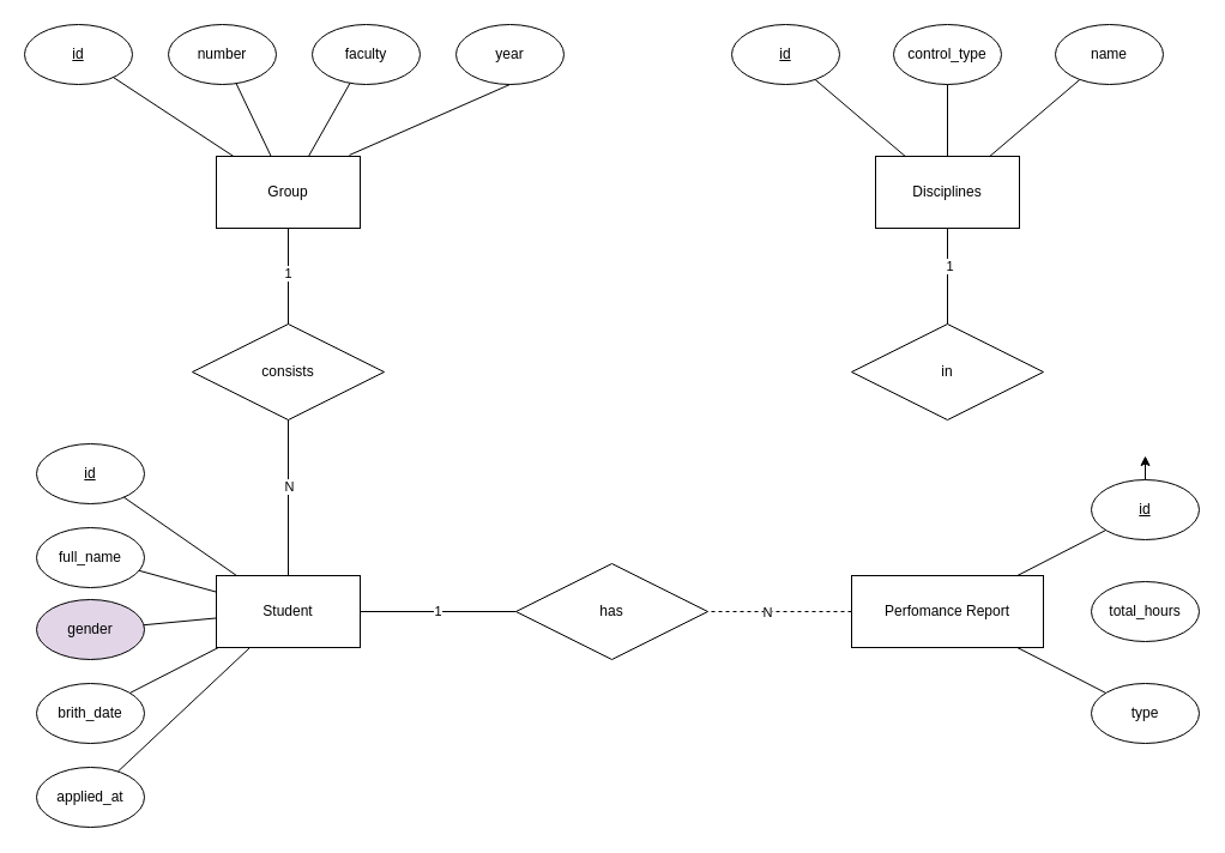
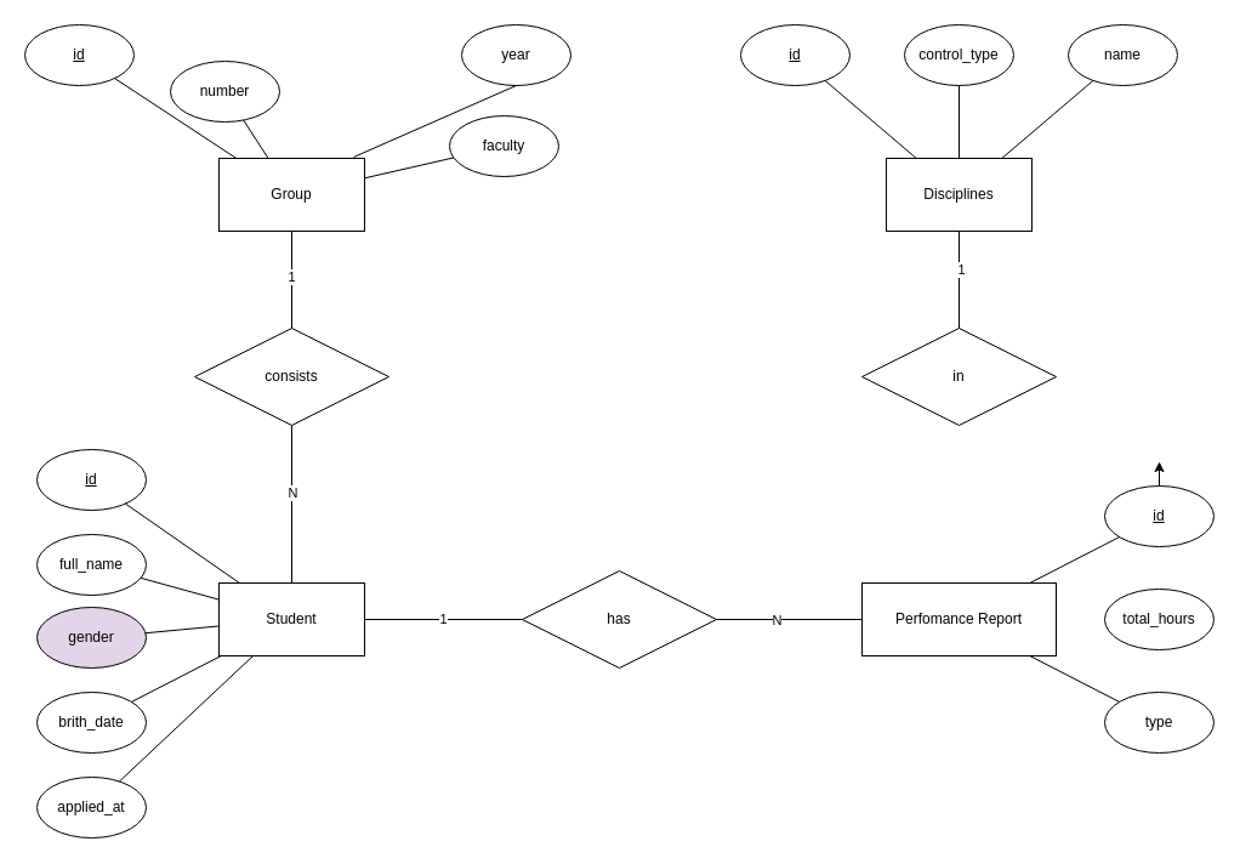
  <mxCell id="0" />
  <mxCell id="1" parent="0" />
  <mxCell id="2" value="Student" style="rounded=0;whiteSpace=wrap;html=1;" vertex="1" parent="1"><mxGeometry x="180" y="480" width="120" height="60" as="geometry" /></mxCell>
  <mxCell id="3" value="Disciplines" style="rounded=0;whiteSpace=wrap;html=1;" vertex="1" parent="1"><mxGeometry x="730" y="130" width="120" height="60" as="geometry" /></mxCell>
  <mxCell id="4" value="Perfomance Report" style="rounded=0;whiteSpace=wrap;html=1;" vertex="1" parent="1"><mxGeometry x="710" y="480" width="160" height="60" as="geometry" /></mxCell>
  <mxCell id="5" value="gender" style="ellipse;whiteSpace=wrap;html=1;fillColor=#e1d5e7;" vertex="1" parent="1"><mxGeometry x="30" y="500" width="90" height="50" as="geometry" /></mxCell>
  <mxCell id="6" value="brith_date" style="ellipse;whiteSpace=wrap;html=1;" vertex="1" parent="1"><mxGeometry x="30" y="570" width="90" height="50" as="geometry" /></mxCell>
  <mxCell id="7" value="applied_at" style="ellipse;whiteSpace=wrap;html=1;" vertex="1" parent="1"><mxGeometry x="30" y="640" width="90" height="50" as="geometry" /></mxCell>
  <mxCell id="8" value="&lt;u&gt;id&lt;/u&gt;" style="ellipse;whiteSpace=wrap;html=1;" vertex="1" parent="1"><mxGeometry x="30" y="370" width="90" height="50" as="geometry" /></mxCell>
  <mxCell id="9" value="" style="endArrow=none;html=1;rounded=0;" edge="1" parent="1" source="8" target="2"><mxGeometry width="50" height="50" relative="1" as="geometry"><mxPoint x="270" y="440" as="sourcePoint" /><mxPoint x="430" y="700" as="targetPoint" /></mxGeometry></mxCell>
  <mxCell id="10" value="" style="endArrow=none;html=1;rounded=0;" edge="1" parent="1" source="5" target="2"><mxGeometry width="50" height="50" relative="1" as="geometry"><mxPoint x="130" y="410" as="sourcePoint" /><mxPoint x="354" y="410" as="targetPoint" /></mxGeometry></mxCell>
  <mxCell id="11" value="" style="endArrow=none;html=1;rounded=0;" edge="1" parent="1" source="6" target="2"><mxGeometry width="50" height="50" relative="1" as="geometry"><mxPoint x="140" y="420" as="sourcePoint" /><mxPoint x="364" y="420" as="targetPoint" /></mxGeometry></mxCell>
  <mxCell id="12" value="" style="endArrow=none;html=1;rounded=0;" edge="1" parent="1" source="7" target="2"><mxGeometry width="50" height="50" relative="1" as="geometry"><mxPoint x="150" y="430" as="sourcePoint" /><mxPoint x="374" y="430" as="targetPoint" /></mxGeometry></mxCell>
  <mxCell id="13" value="name" style="ellipse;whiteSpace=wrap;html=1;" vertex="1" parent="1"><mxGeometry x="880" y="20" width="90" height="50" as="geometry" /></mxCell>
  <mxCell id="14" value="&lt;u&gt;id&lt;/u&gt;" style="ellipse;whiteSpace=wrap;html=1;" vertex="1" parent="1"><mxGeometry x="610" y="20" width="90" height="50" as="geometry" /></mxCell>
  <mxCell id="15" style="edgeStyle=orthogonalEdgeStyle;rounded=0;orthogonalLoop=1;jettySize=auto;html=1;exitX=0.5;exitY=0;exitDx=0;exitDy=0;" edge="1" parent="1" source="16"><mxGeometry relative="1" as="geometry"><mxPoint x="955" y="380" as="targetPoint" /></mxGeometry></mxCell>
  <mxCell id="16" value="&lt;u&gt;id&lt;/u&gt;" style="ellipse;whiteSpace=wrap;html=1;" vertex="1" parent="1"><mxGeometry x="910" y="400" width="90" height="50" as="geometry" /></mxCell>
  <mxCell id="17" value="control_type" style="ellipse;whiteSpace=wrap;html=1;" vertex="1" parent="1"><mxGeometry x="745" y="20" width="90" height="50" as="geometry" /></mxCell>
  <mxCell id="18" value="total_hours" style="ellipse;whiteSpace=wrap;html=1;" vertex="1" parent="1"><mxGeometry x="910" y="485" width="90" height="50" as="geometry" /></mxCell>
  <mxCell id="19" value="type" style="ellipse;whiteSpace=wrap;html=1;" vertex="1" parent="1"><mxGeometry x="910" y="570" width="90" height="50" as="geometry" /></mxCell>
  <mxCell id="20" value="" style="endArrow=none;html=1;rounded=0;" edge="1" parent="1" source="16" target="4"><mxGeometry width="50" height="50" relative="1" as="geometry"><mxPoint x="630" y="250" as="sourcePoint" /><mxPoint x="680" y="200" as="targetPoint" /></mxGeometry></mxCell>
  <mxCell id="21" value="" style="endArrow=none;html=1;rounded=0;entryX=0.5;entryY=0;entryDx=0;entryDy=0;" edge="1" parent="1" source="17" target="3"><mxGeometry width="50" height="50" relative="1" as="geometry"><mxPoint x="450" y="245" as="sourcePoint" /><mxPoint x="494" y="260" as="targetPoint" /></mxGeometry></mxCell>
  <mxCell id="22" value="" style="endArrow=none;html=1;rounded=0;" edge="1" parent="1" source="19" target="4"><mxGeometry width="50" height="50" relative="1" as="geometry"><mxPoint x="470" y="265" as="sourcePoint" /><mxPoint x="550" y="340" as="targetPoint" /></mxGeometry></mxCell>
  <mxCell id="23" value="" style="endArrow=none;html=1;rounded=0;" edge="1" parent="1" source="3" target="14"><mxGeometry width="50" height="50" relative="1" as="geometry"><mxPoint x="230" y="275" as="sourcePoint" /><mxPoint x="274" y="290" as="targetPoint" /></mxGeometry></mxCell>
  <mxCell id="24" value="" style="endArrow=none;html=1;rounded=0;" edge="1" parent="1" source="3" target="13"><mxGeometry width="50" height="50" relative="1" as="geometry"><mxPoint x="580" y="30" as="sourcePoint" /><mxPoint x="690" y="-35" as="targetPoint" /></mxGeometry></mxCell>
  <mxCell id="25" value="in" style="rhombus;whiteSpace=wrap;html=1;" vertex="1" parent="1"><mxGeometry x="710" y="270" width="160" height="80" as="geometry" /></mxCell>
  <mxCell id="26" value="" style="endArrow=none;html=1;rounded=0;" edge="1" parent="1" source="25" target="3"><mxGeometry width="50" height="50" relative="1" as="geometry"><mxPoint x="410" y="250" as="sourcePoint" /><mxPoint x="460" y="200" as="targetPoint" /></mxGeometry></mxCell>
  <mxCell id="27" value="1" style="edgeLabel;html=1;align=center;verticalAlign=middle;resizable=0;points=[];" vertex="1" connectable="0" parent="26"><mxGeometry x="0.213" y="-1" relative="1" as="geometry"><mxPoint as="offset" /></mxGeometry></mxCell>
  <mxCell id="28" value="has" style="rhombus;whiteSpace=wrap;html=1;" vertex="1" parent="1"><mxGeometry x="430" y="470" width="160" height="80" as="geometry" /></mxCell>
- <mxCell id="29" value="" style="endArrow=none;html=1;rounded=0;dashed=1;" edge="1" parent="1" source="4" target="28"><mxGeometry width="50" height="50" relative="1" as="geometry"><mxPoint x="400" y="200" as="sourcePoint" /><mxPoint x="450" y="150" as="targetPoint" /></mxGeometry></mxCell>
+ <mxCell id="29" value="" style="endArrow=none;html=1;rounded=0;" edge="1" parent="1" source="4" target="28"><mxGeometry width="50" height="50" relative="1" as="geometry"><mxPoint x="400" y="200" as="sourcePoint" /><mxPoint x="450" y="150" as="targetPoint" /></mxGeometry></mxCell>
  <mxCell id="30" value="N" style="edgeLabel;html=1;align=center;verticalAlign=middle;resizable=0;points=[];" vertex="1" connectable="0" parent="29"><mxGeometry x="0.189" relative="1" as="geometry"><mxPoint as="offset" /></mxGeometry></mxCell>
  <mxCell id="31" value="1" style="endArrow=none;html=1;rounded=0;" edge="1" parent="1" source="28" target="2"><mxGeometry width="50" height="50" relative="1" as="geometry"><mxPoint x="374" y="260" as="sourcePoint" /><mxPoint x="357" y="167" as="targetPoint" /></mxGeometry></mxCell>
  <mxCell id="32" value="full_name" style="ellipse;whiteSpace=wrap;html=1;" vertex="1" parent="1"><mxGeometry x="30" y="440" width="90" height="50" as="geometry" /></mxCell>
  <mxCell id="33" value="" style="endArrow=none;html=1;rounded=0;" edge="1" parent="1" source="32" target="2"><mxGeometry width="50" height="50" relative="1" as="geometry"><mxPoint x="370" y="700" as="sourcePoint" /><mxPoint x="420" y="650" as="targetPoint" /></mxGeometry></mxCell>
  <mxCell id="34" value="Group" style="rounded=0;whiteSpace=wrap;html=1;" vertex="1" parent="1"><mxGeometry x="180" y="130" width="120" height="60" as="geometry" /></mxCell>
  <mxCell id="35" style="edgeStyle=orthogonalEdgeStyle;rounded=0;orthogonalLoop=1;jettySize=auto;html=1;exitX=0.5;exitY=1;exitDx=0;exitDy=0;" edge="1" parent="1" source="34" target="34"><mxGeometry relative="1" as="geometry" /></mxCell>
  <mxCell id="36" value="&lt;u&gt;id&lt;/u&gt;" style="ellipse;whiteSpace=wrap;html=1;" vertex="1" parent="1"><mxGeometry x="20" y="20" width="90" height="50" as="geometry" /></mxCell>
  <mxCell id="37" value="" style="endArrow=none;html=1;rounded=0;" edge="1" parent="1" source="34" target="36"><mxGeometry width="50" height="50" relative="1" as="geometry"><mxPoint x="320" y="350" as="sourcePoint" /><mxPoint x="370" y="300" as="targetPoint" /></mxGeometry></mxCell>
  <mxCell id="38" value="consists" style="rhombus;whiteSpace=wrap;html=1;" vertex="1" parent="1"><mxGeometry x="160" y="270" width="160" height="80" as="geometry" /></mxCell>
  <mxCell id="39" value="" style="endArrow=none;html=1;rounded=0;" edge="1" parent="1" source="38" target="34"><mxGeometry width="50" height="50" relative="1" as="geometry"><mxPoint x="210" y="310" as="sourcePoint" /><mxPoint x="260" y="260" as="targetPoint" /></mxGeometry></mxCell>
  <mxCell id="40" value="1" style="edgeLabel;html=1;align=center;verticalAlign=middle;resizable=0;points=[];" vertex="1" connectable="0" parent="39"><mxGeometry x="0.067" y="1" relative="1" as="geometry"><mxPoint as="offset" /></mxGeometry></mxCell>
  <mxCell id="41" value="" style="endArrow=none;html=1;rounded=0;" edge="1" parent="1" source="38" target="2"><mxGeometry width="50" height="50" relative="1" as="geometry"><mxPoint x="210" y="310" as="sourcePoint" /><mxPoint x="260" y="260" as="targetPoint" /></mxGeometry></mxCell>
  <mxCell id="42" value="N" style="edgeLabel;html=1;align=center;verticalAlign=middle;resizable=0;points=[];" vertex="1" connectable="0" parent="41"><mxGeometry x="-0.156" relative="1" as="geometry"><mxPoint as="offset" /></mxGeometry></mxCell>
- <mxCell id="43" value="number" style="ellipse;whiteSpace=wrap;html=1;" vertex="1" parent="1"><mxGeometry x="140" y="20" width="90" height="50" as="geometry" /></mxCell>
+ <mxCell id="43" value="number" style="ellipse;whiteSpace=wrap;html=1;" vertex="1" parent="1"><mxGeometry x="140" y="50" width="90" height="50" as="geometry" /></mxCell>
  <mxCell id="44" value="" style="endArrow=none;html=1;rounded=0;" edge="1" parent="1" source="34" target="43"><mxGeometry width="50" height="50" relative="1" as="geometry"><mxPoint x="270" y="240" as="sourcePoint" /><mxPoint x="320" y="190" as="targetPoint" /></mxGeometry></mxCell>
- <mxCell id="45" value="faculty" style="ellipse;whiteSpace=wrap;html=1;" vertex="1" parent="1"><mxGeometry x="260" y="20" width="90" height="50" as="geometry" /></mxCell>
+ <mxCell id="45" value="faculty" style="ellipse;whiteSpace=wrap;html=1;" vertex="1" parent="1"><mxGeometry x="370" y="95" width="90" height="50" as="geometry" /></mxCell>
  <mxCell id="46" value="" style="endArrow=none;html=1;rounded=0;" edge="1" parent="1" source="34" target="45"><mxGeometry width="50" height="50" relative="1" as="geometry"><mxPoint x="215" y="140" as="sourcePoint" /><mxPoint x="140" y="76" as="targetPoint" /></mxGeometry></mxCell>
  <mxCell id="47" value="year" style="ellipse;whiteSpace=wrap;html=1;" vertex="1" parent="1"><mxGeometry x="380" y="20" width="90" height="50" as="geometry" /></mxCell>
  <mxCell id="48" value="" style="endArrow=none;html=1;rounded=0;exitX=0.925;exitY=-0.017;exitDx=0;exitDy=0;entryX=0.5;entryY=1;entryDx=0;entryDy=0;exitPerimeter=0;" edge="1" parent="1" source="34" target="47"><mxGeometry width="50" height="50" relative="1" as="geometry"><mxPoint x="530" y="250" as="sourcePoint" /><mxPoint x="580" y="200" as="targetPoint" /></mxGeometry></mxCell>
